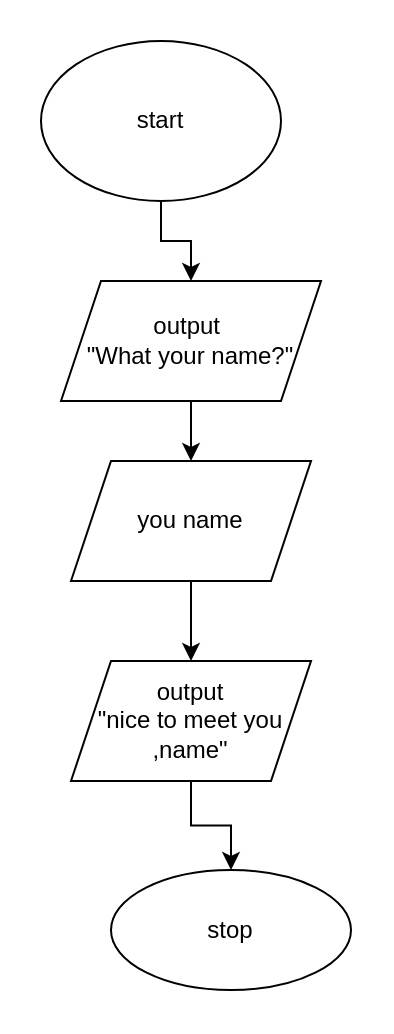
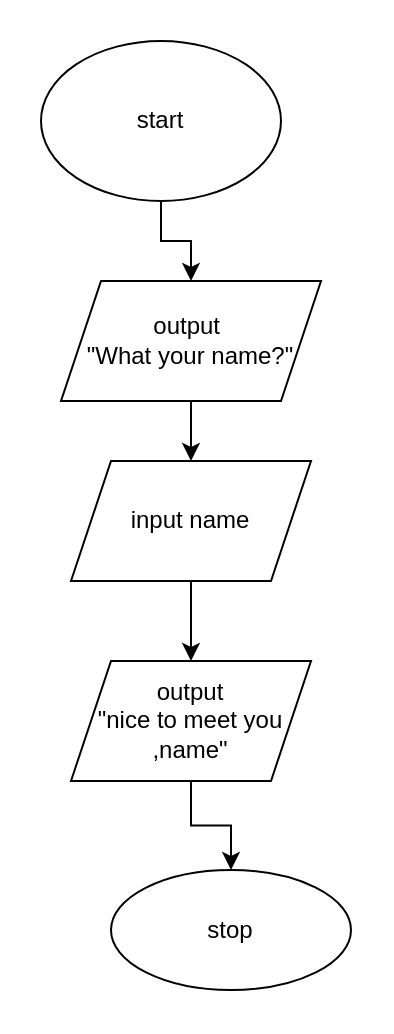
  <mxCell id="0" />
  <mxCell id="1" parent="0" />
  <mxCell id="2" value="" style="edgeStyle=orthogonalEdgeStyle;rounded=0;orthogonalLoop=1;jettySize=auto;html=1;" edge="1" parent="1" source="3" target="5"><mxGeometry relative="1" as="geometry" /></mxCell>
  <mxCell id="3" value="start" style="ellipse;whiteSpace=wrap;html=1;" vertex="1" parent="1"><mxGeometry x="20" y="20" width="120" height="80" as="geometry" /></mxCell>
  <mxCell id="4" value="" style="edgeStyle=orthogonalEdgeStyle;rounded=0;orthogonalLoop=1;jettySize=auto;html=1;" edge="1" parent="1" source="5" target="7"><mxGeometry relative="1" as="geometry" /></mxCell>
  <mxCell id="5" value="output&amp;nbsp;&lt;br&gt;&quot;What your name?&quot;" style="shape=parallelogram;perimeter=parallelogramPerimeter;whiteSpace=wrap;html=1;fixedSize=1;" vertex="1" parent="1"><mxGeometry x="30" y="140" width="130" height="60" as="geometry" /></mxCell>
  <mxCell id="6" value="" style="edgeStyle=orthogonalEdgeStyle;rounded=0;orthogonalLoop=1;jettySize=auto;html=1;" edge="1" parent="1" source="7" target="9"><mxGeometry relative="1" as="geometry" /></mxCell>
- <mxCell id="7" value="you name" style="shape=parallelogram;perimeter=parallelogramPerimeter;whiteSpace=wrap;html=1;fixedSize=1;" vertex="1" parent="1"><mxGeometry x="35" y="230" width="120" height="60" as="geometry" /></mxCell>
+ <mxCell id="7" value="input name" style="shape=parallelogram;perimeter=parallelogramPerimeter;whiteSpace=wrap;html=1;fixedSize=1;" vertex="1" parent="1"><mxGeometry x="35" y="230" width="120" height="60" as="geometry" /></mxCell>
  <mxCell id="8" value="" style="edgeStyle=orthogonalEdgeStyle;rounded=0;orthogonalLoop=1;jettySize=auto;html=1;" edge="1" parent="1" source="9" target="10"><mxGeometry relative="1" as="geometry" /></mxCell>
  <mxCell id="9" value="output&lt;br&gt;&quot;nice to meet you ,name&quot;" style="shape=parallelogram;perimeter=parallelogramPerimeter;whiteSpace=wrap;html=1;fixedSize=1;" vertex="1" parent="1"><mxGeometry x="35" y="330" width="120" height="60" as="geometry" /></mxCell>
  <mxCell id="10" value="stop" style="ellipse;whiteSpace=wrap;html=1;" vertex="1" parent="1"><mxGeometry x="55" y="434.5" width="120" height="60" as="geometry" /></mxCell>
